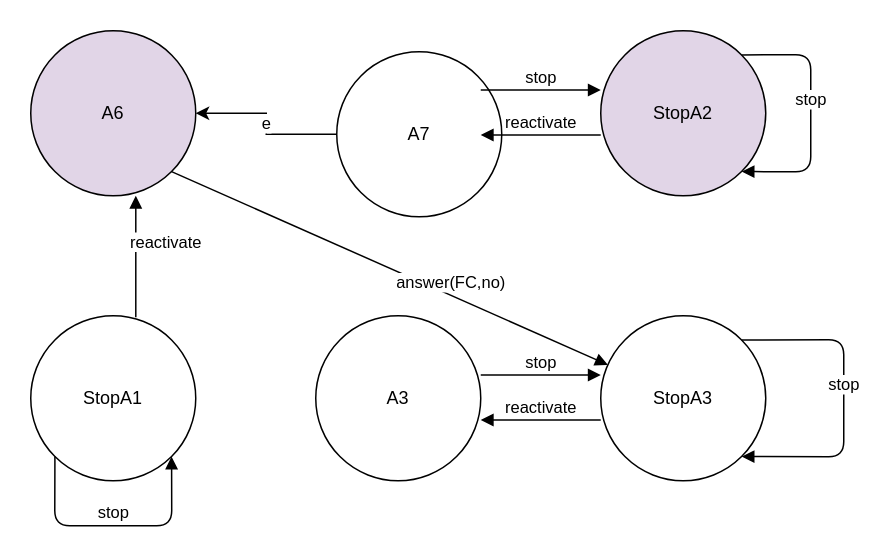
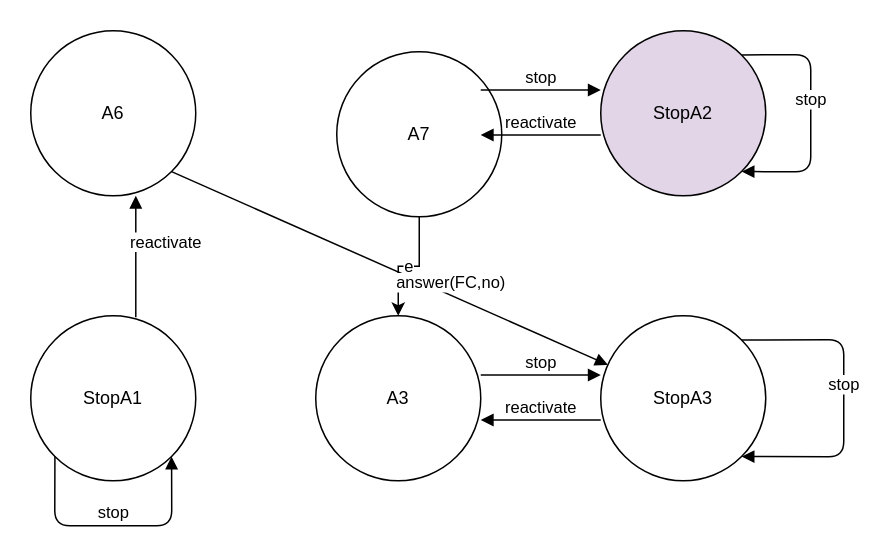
  <mxCell id="0" />
  <mxCell id="1" parent="0" />
- <mxCell id="2" value="A6" style="ellipse;whiteSpace=wrap;html=1;fillColor=#e1d5e7;" vertex="1" parent="1"><mxGeometry x="20" y="20" width="110" height="110" as="geometry" /></mxCell>
- <mxCell id="3" value="e" style="edgeStyle=orthogonalEdgeStyle;rounded=0;orthogonalLoop=1;jettySize=auto;html=1;" edge="1" parent="1" source="4" target="2"><mxGeometry relative="1" as="geometry" /></mxCell>
+ <mxCell id="2" value="A6" style="ellipse;whiteSpace=wrap;html=1;" vertex="1" parent="1"><mxGeometry x="20" y="20" width="110" height="110" as="geometry" /></mxCell>
+ <mxCell id="3" value="e" style="edgeStyle=orthogonalEdgeStyle;rounded=0;orthogonalLoop=1;jettySize=auto;html=1;" edge="1" parent="1" source="4" target="5"><mxGeometry relative="1" as="geometry" /></mxCell>
  <mxCell id="4" value="A7" style="ellipse;whiteSpace=wrap;html=1;" vertex="1" parent="1"><mxGeometry x="224" y="34" width="110" height="110" as="geometry" /></mxCell>
  <mxCell id="5" value="A3" style="ellipse;whiteSpace=wrap;html=1;" vertex="1" parent="1"><mxGeometry x="210" y="210" width="110" height="110" as="geometry" /></mxCell>
  <mxCell id="6" value="StopA3" style="ellipse;whiteSpace=wrap;html=1;" vertex="1" parent="1"><mxGeometry x="400" y="210" width="110" height="110" as="geometry" /></mxCell>
  <mxCell id="7" value="StopA2" style="ellipse;whiteSpace=wrap;html=1;fillColor=#e1d5e7;" vertex="1" parent="1"><mxGeometry x="400" y="20" width="110" height="110" as="geometry" /></mxCell>
  <mxCell id="8" value="StopA1" style="ellipse;whiteSpace=wrap;html=1;" vertex="1" parent="1"><mxGeometry x="20" y="210" width="110" height="110" as="geometry" /></mxCell>
  <mxCell id="9" value="stop" style="html=1;verticalAlign=bottom;endArrow=block;" edge="1" parent="1"><mxGeometry width="80" relative="1" as="geometry"><mxPoint x="320" y="59.5" as="sourcePoint" /><mxPoint x="400" y="59.5" as="targetPoint" /></mxGeometry></mxCell>
  <mxCell id="10" value="reactivate" style="html=1;verticalAlign=bottom;endArrow=none;startArrow=block;startFill=1;endFill=0;" edge="1" parent="1"><mxGeometry width="80" relative="1" as="geometry"><mxPoint x="320" y="89.5" as="sourcePoint" /><mxPoint x="400" y="89.5" as="targetPoint" /></mxGeometry></mxCell>
  <mxCell id="11" value="stop" style="html=1;verticalAlign=bottom;endArrow=block;" edge="1" parent="1"><mxGeometry width="80" relative="1" as="geometry"><mxPoint x="320" y="249.5" as="sourcePoint" /><mxPoint x="400" y="249.5" as="targetPoint" /></mxGeometry></mxCell>
  <mxCell id="12" value="reactivate" style="html=1;verticalAlign=bottom;endArrow=none;startArrow=block;startFill=1;endFill=0;" edge="1" parent="1"><mxGeometry width="80" relative="1" as="geometry"><mxPoint x="320" y="279.5" as="sourcePoint" /><mxPoint x="400" y="279.5" as="targetPoint" /></mxGeometry></mxCell>
  <mxCell id="13" value="reactivate" style="html=1;verticalAlign=bottom;endArrow=none;exitX=0.373;exitY=1.009;exitDx=0;exitDy=0;exitPerimeter=0;entryX=0.373;entryY=0.018;entryDx=0;entryDy=0;entryPerimeter=0;startArrow=block;startFill=1;endFill=0;" edge="1" parent="1"><mxGeometry x="-0.012" y="20" width="80" relative="1" as="geometry"><mxPoint x="90.03" y="129.99" as="sourcePoint" /><mxPoint x="90.03" y="210.98" as="targetPoint" /><mxPoint as="offset" /></mxGeometry></mxCell>
  <mxCell id="14" value="stop" style="html=1;verticalAlign=bottom;endArrow=block;exitX=0;exitY=1;exitDx=0;exitDy=0;entryX=1;entryY=1;entryDx=0;entryDy=0;" edge="1" parent="1" source="8" target="8"><mxGeometry width="80" relative="1" as="geometry"><mxPoint x="70" y="360" as="sourcePoint" /><mxPoint x="150" y="360" as="targetPoint" /><Array as="points"><mxPoint x="36" y="350" /><mxPoint x="114" y="350" /></Array></mxGeometry></mxCell>
  <mxCell id="15" value="stop" style="html=1;verticalAlign=bottom;endArrow=block;exitX=1;exitY=0;exitDx=0;exitDy=0;entryX=1;entryY=1;entryDx=0;entryDy=0;" edge="1" parent="1" source="7" target="7"><mxGeometry width="80" relative="1" as="geometry"><mxPoint x="550" y="50" as="sourcePoint" /><mxPoint x="630" y="50" as="targetPoint" /><Array as="points"><mxPoint x="540" y="36" /><mxPoint x="540" y="114" /></Array><mxPoint as="offset" /></mxGeometry></mxCell>
  <mxCell id="16" value="stop" style="html=1;verticalAlign=bottom;endArrow=block;exitX=1;exitY=0;exitDx=0;exitDy=0;entryX=1;entryY=1;entryDx=0;entryDy=0;" edge="1" parent="1" source="6" target="6"><mxGeometry width="80" relative="1" as="geometry"><mxPoint x="509.891" y="226.109" as="sourcePoint" /><mxPoint x="509.891" y="303.891" as="targetPoint" /><Array as="points"><mxPoint x="562" y="226" /><mxPoint x="562" y="304" /></Array><mxPoint as="offset" /></mxGeometry></mxCell>
  <mxCell id="17" value="answer(FC,no)" style="html=1;verticalAlign=bottom;endArrow=block;exitX=1;exitY=1;exitDx=0;exitDy=0;" edge="1" parent="1" source="2" target="6"><mxGeometry x="0.285" width="80" relative="1" as="geometry"><mxPoint x="160" y="190" as="sourcePoint" /><mxPoint x="240" y="190" as="targetPoint" /><mxPoint as="offset" /></mxGeometry></mxCell>
